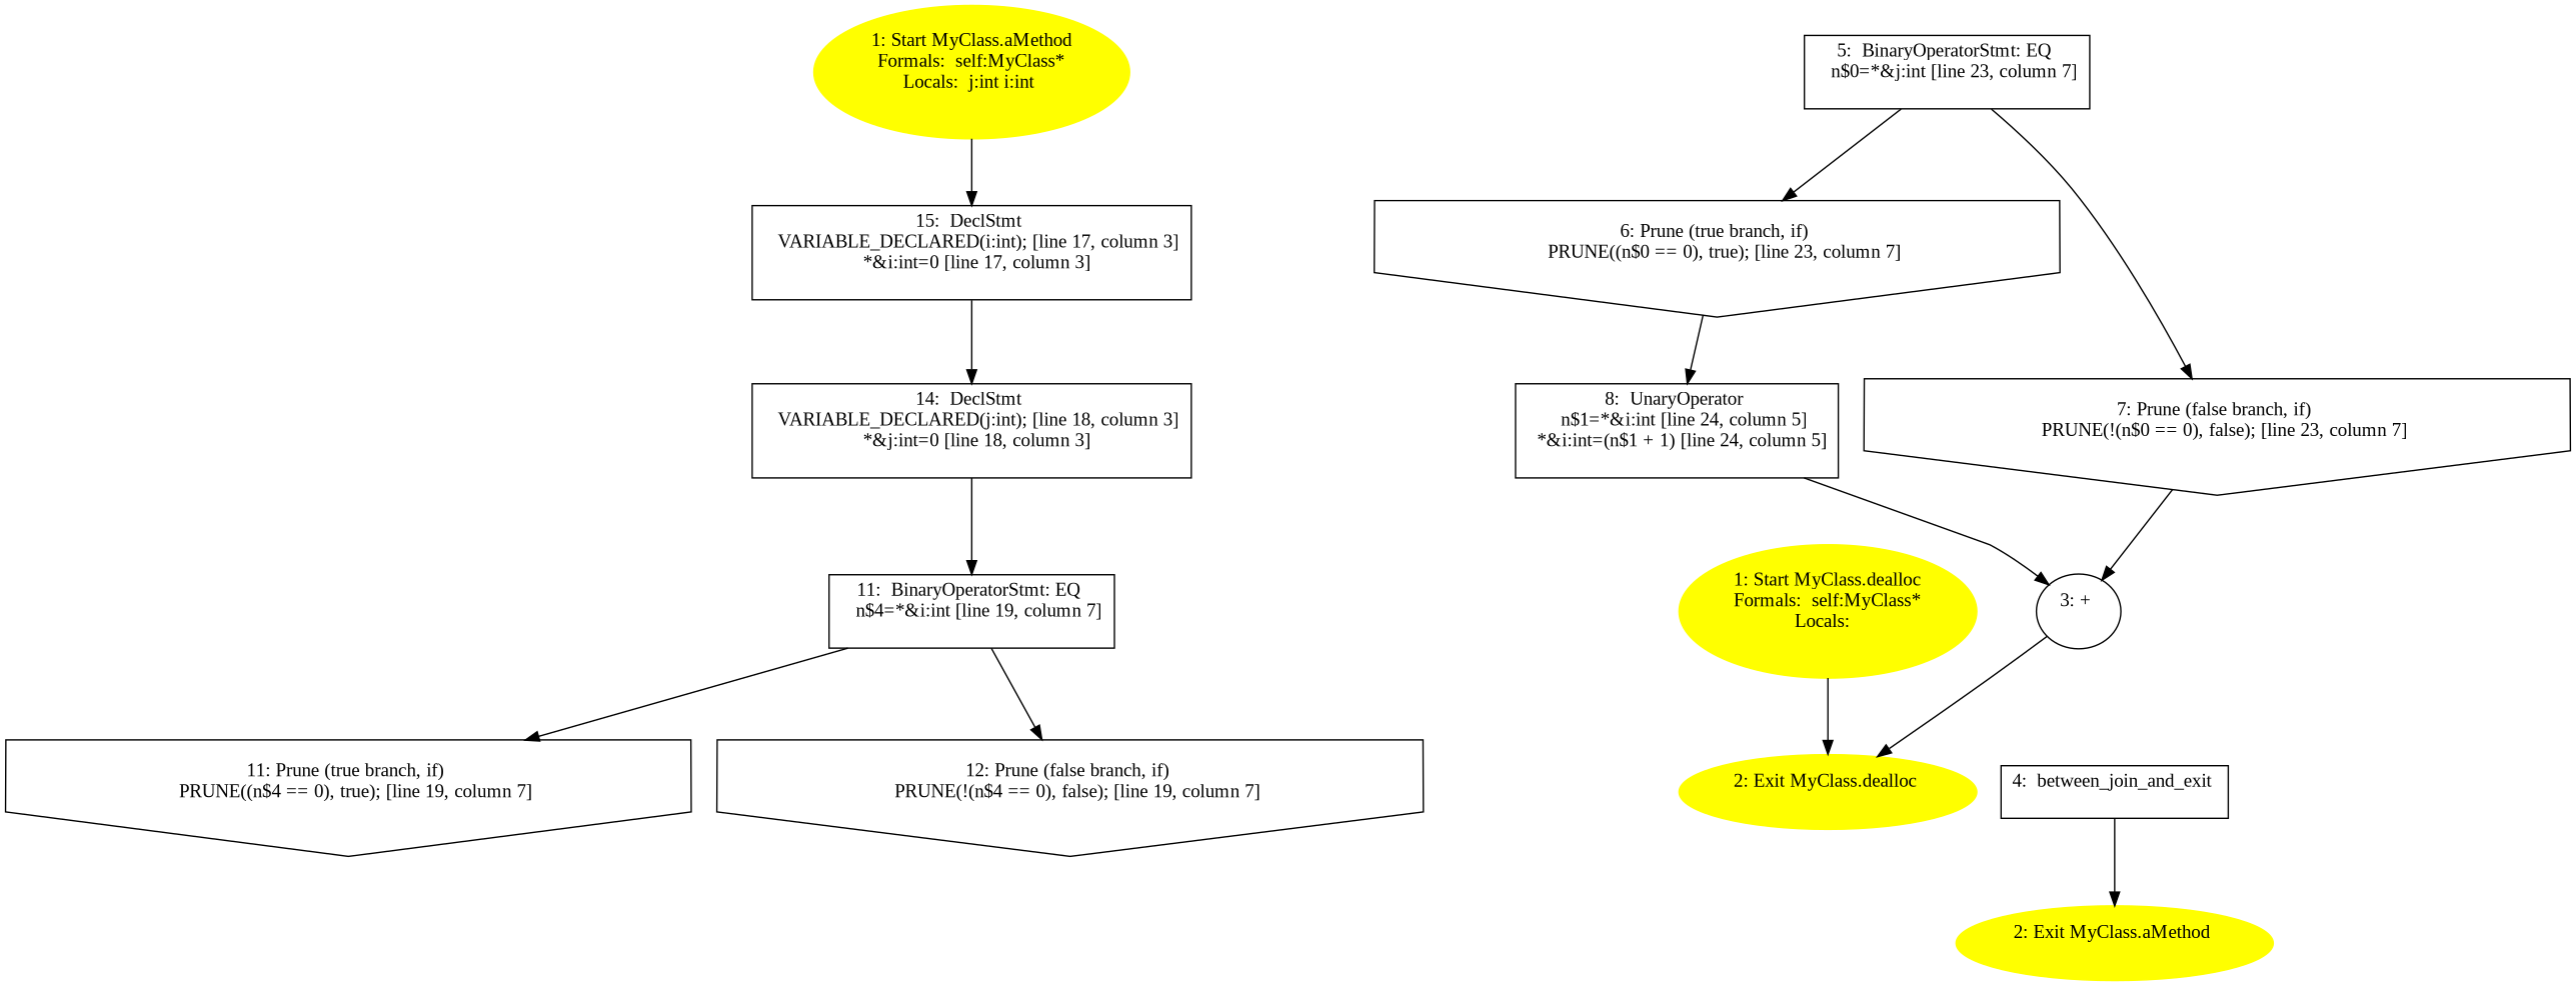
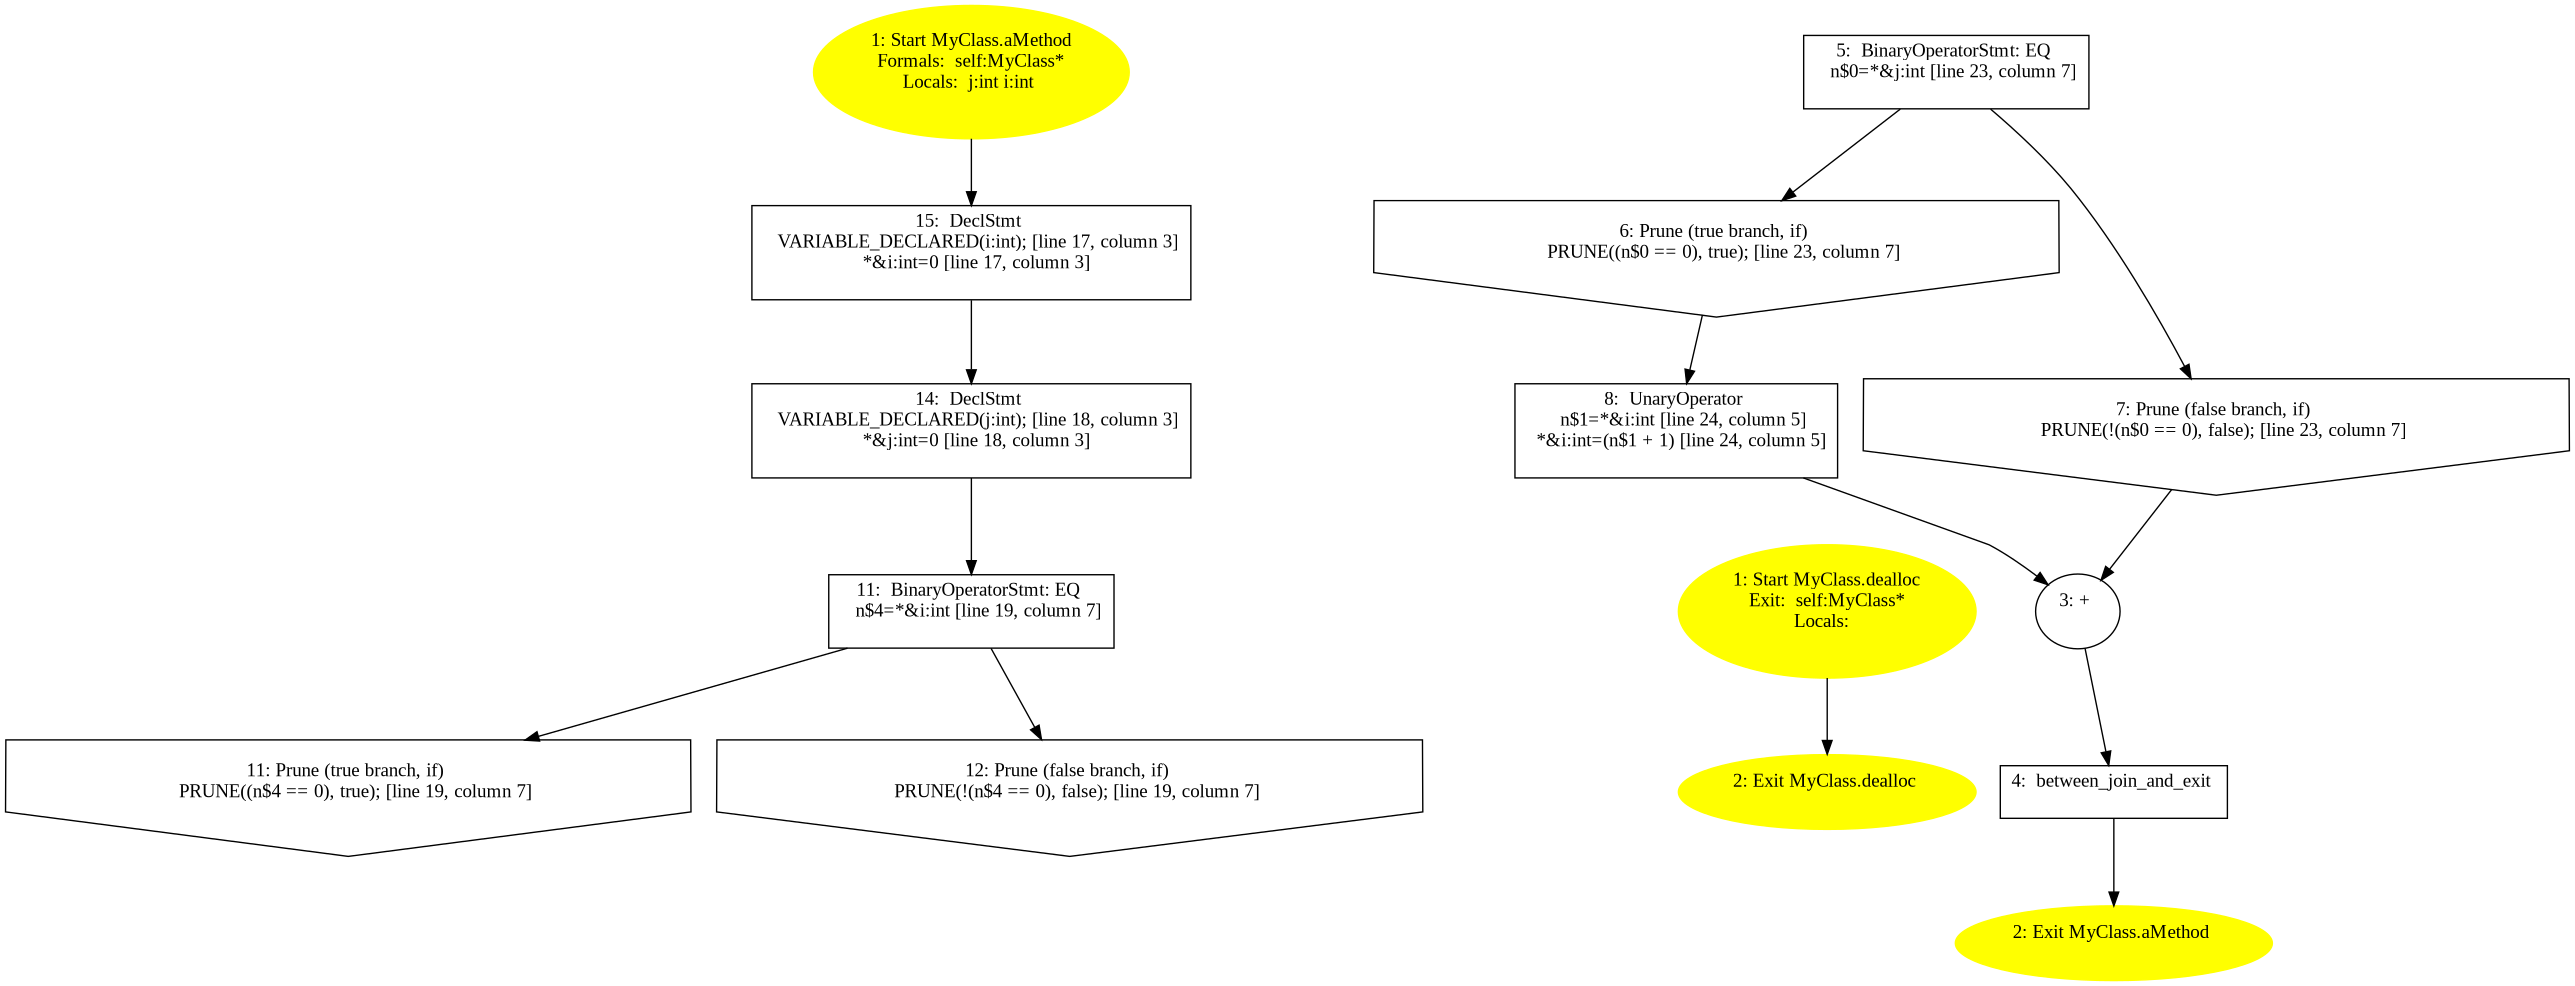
  digraph {
    fontname="Liberation Serif"
    node [fontname="Liberation Serif" shape=box]
    edge [fontname="Liberation Serif"]
    n1 [color=yellow label="1: Start MyClass.aMethod\nFormals:  self:MyClass*\nLocals:  j:int i:int \n  " style=filled shape=""]
    n2 [label="15:  DeclStmt \n   VARIABLE_DECLARED(i:int); [line 17, column 3]\n  *&i:int=0 [line 17, column 3]\n "]
    n3 [label="14:  DeclStmt \n   VARIABLE_DECLARED(j:int); [line 18, column 3]\n  *&j:int=0 [line 18, column 3]\n "]
    n4 [label="11:  BinaryOperatorStmt: EQ \n   n$4=*&i:int [line 19, column 7]\n "]
    n5 [color=yellow label="2: Exit MyClass.aMethod \n  " style=filled shape=""]
    n6 [label="3: + \n  " shape=""]
    n7 [label="4:  between_join_and_exit \n  "]
    n8 [label="5:  BinaryOperatorStmt: EQ \n   n$0=*&j:int [line 23, column 7]\n "]
    n9 [label="6: Prune (true branch, if) \n   PRUNE((n$0 == 0), true); [line 23, column 7]\n " shape=invhouse]
    n10 [label="7: Prune (false branch, if) \n   PRUNE(!(n$0 == 0), false); [line 23, column 7]\n " shape=invhouse]
    n11 [label="8:  UnaryOperator \n   n$1=*&i:int [line 24, column 5]\n  *&i:int=(n$1 + 1) [line 24, column 5]\n "]
    n12 [label="11: Prune (true branch, if) \n   PRUNE((n$4 == 0), true); [line 19, column 7]\n " shape=invhouse]
    n13 [label="12: Prune (false branch, if) \n   PRUNE(!(n$4 == 0), false); [line 19, column 7]\n " shape=invhouse]
-   n14 [color=yellow label="1: Start MyClass.dealloc\nFormals:  self:MyClass*\nLocals:  \n  " style=filled shape=""]
+   n14 [color=yellow label="1: Start MyClass.dealloc\nExit:  self:MyClass*\nLocals:  \n  " style=filled shape=""]
    n15 [color=yellow label="2: Exit MyClass.dealloc \n  " style=filled shape=""]
    n1 -> n2
    n2 -> n3
    n3 -> n4
    n4 -> n12
    n4 -> n13
-   n6 -> n15
+   n6 -> n7
    n7 -> n5
    n8 -> n9
    n8 -> n10
    n9 -> n11
    n10 -> n6
    n11 -> n6
    n14 -> n15
  }
